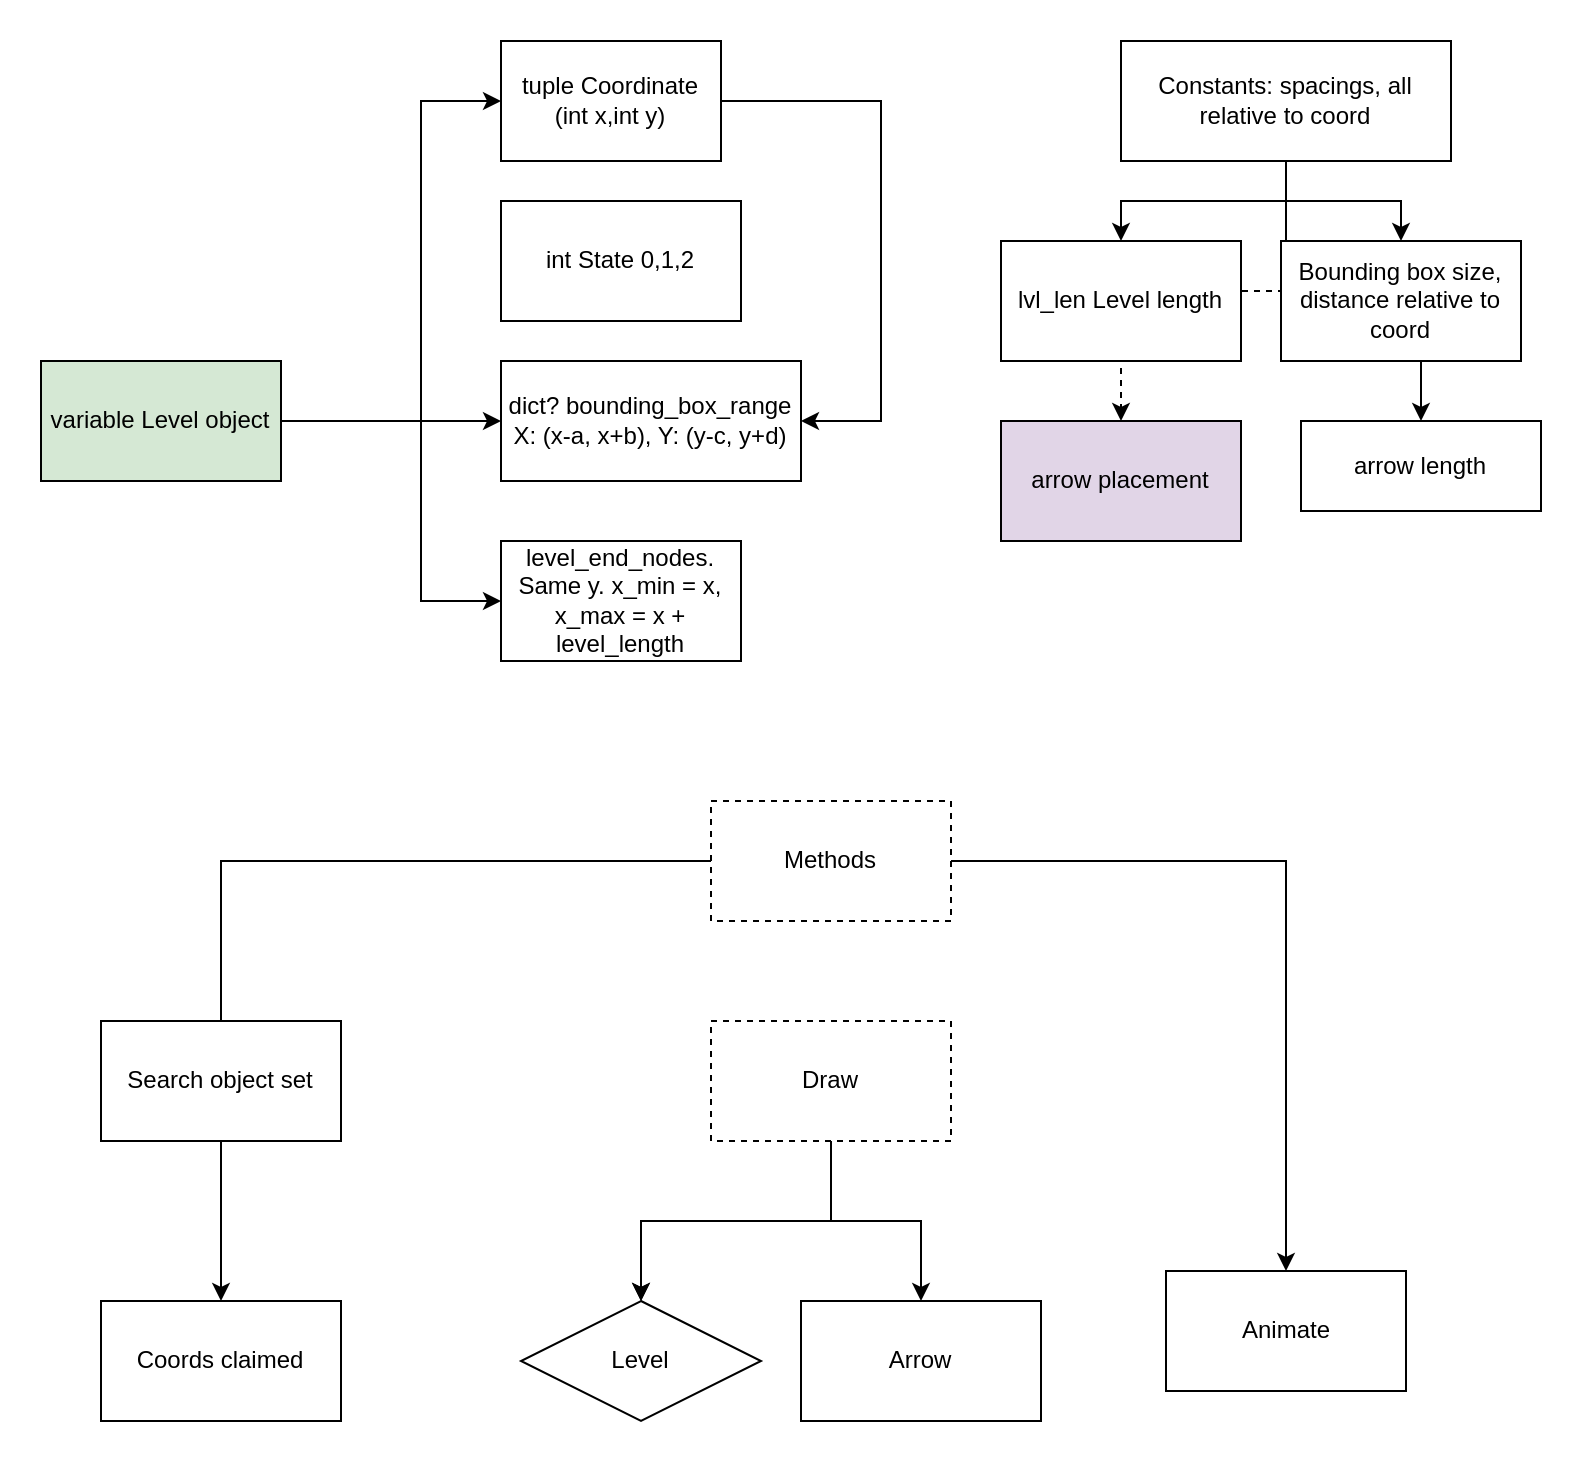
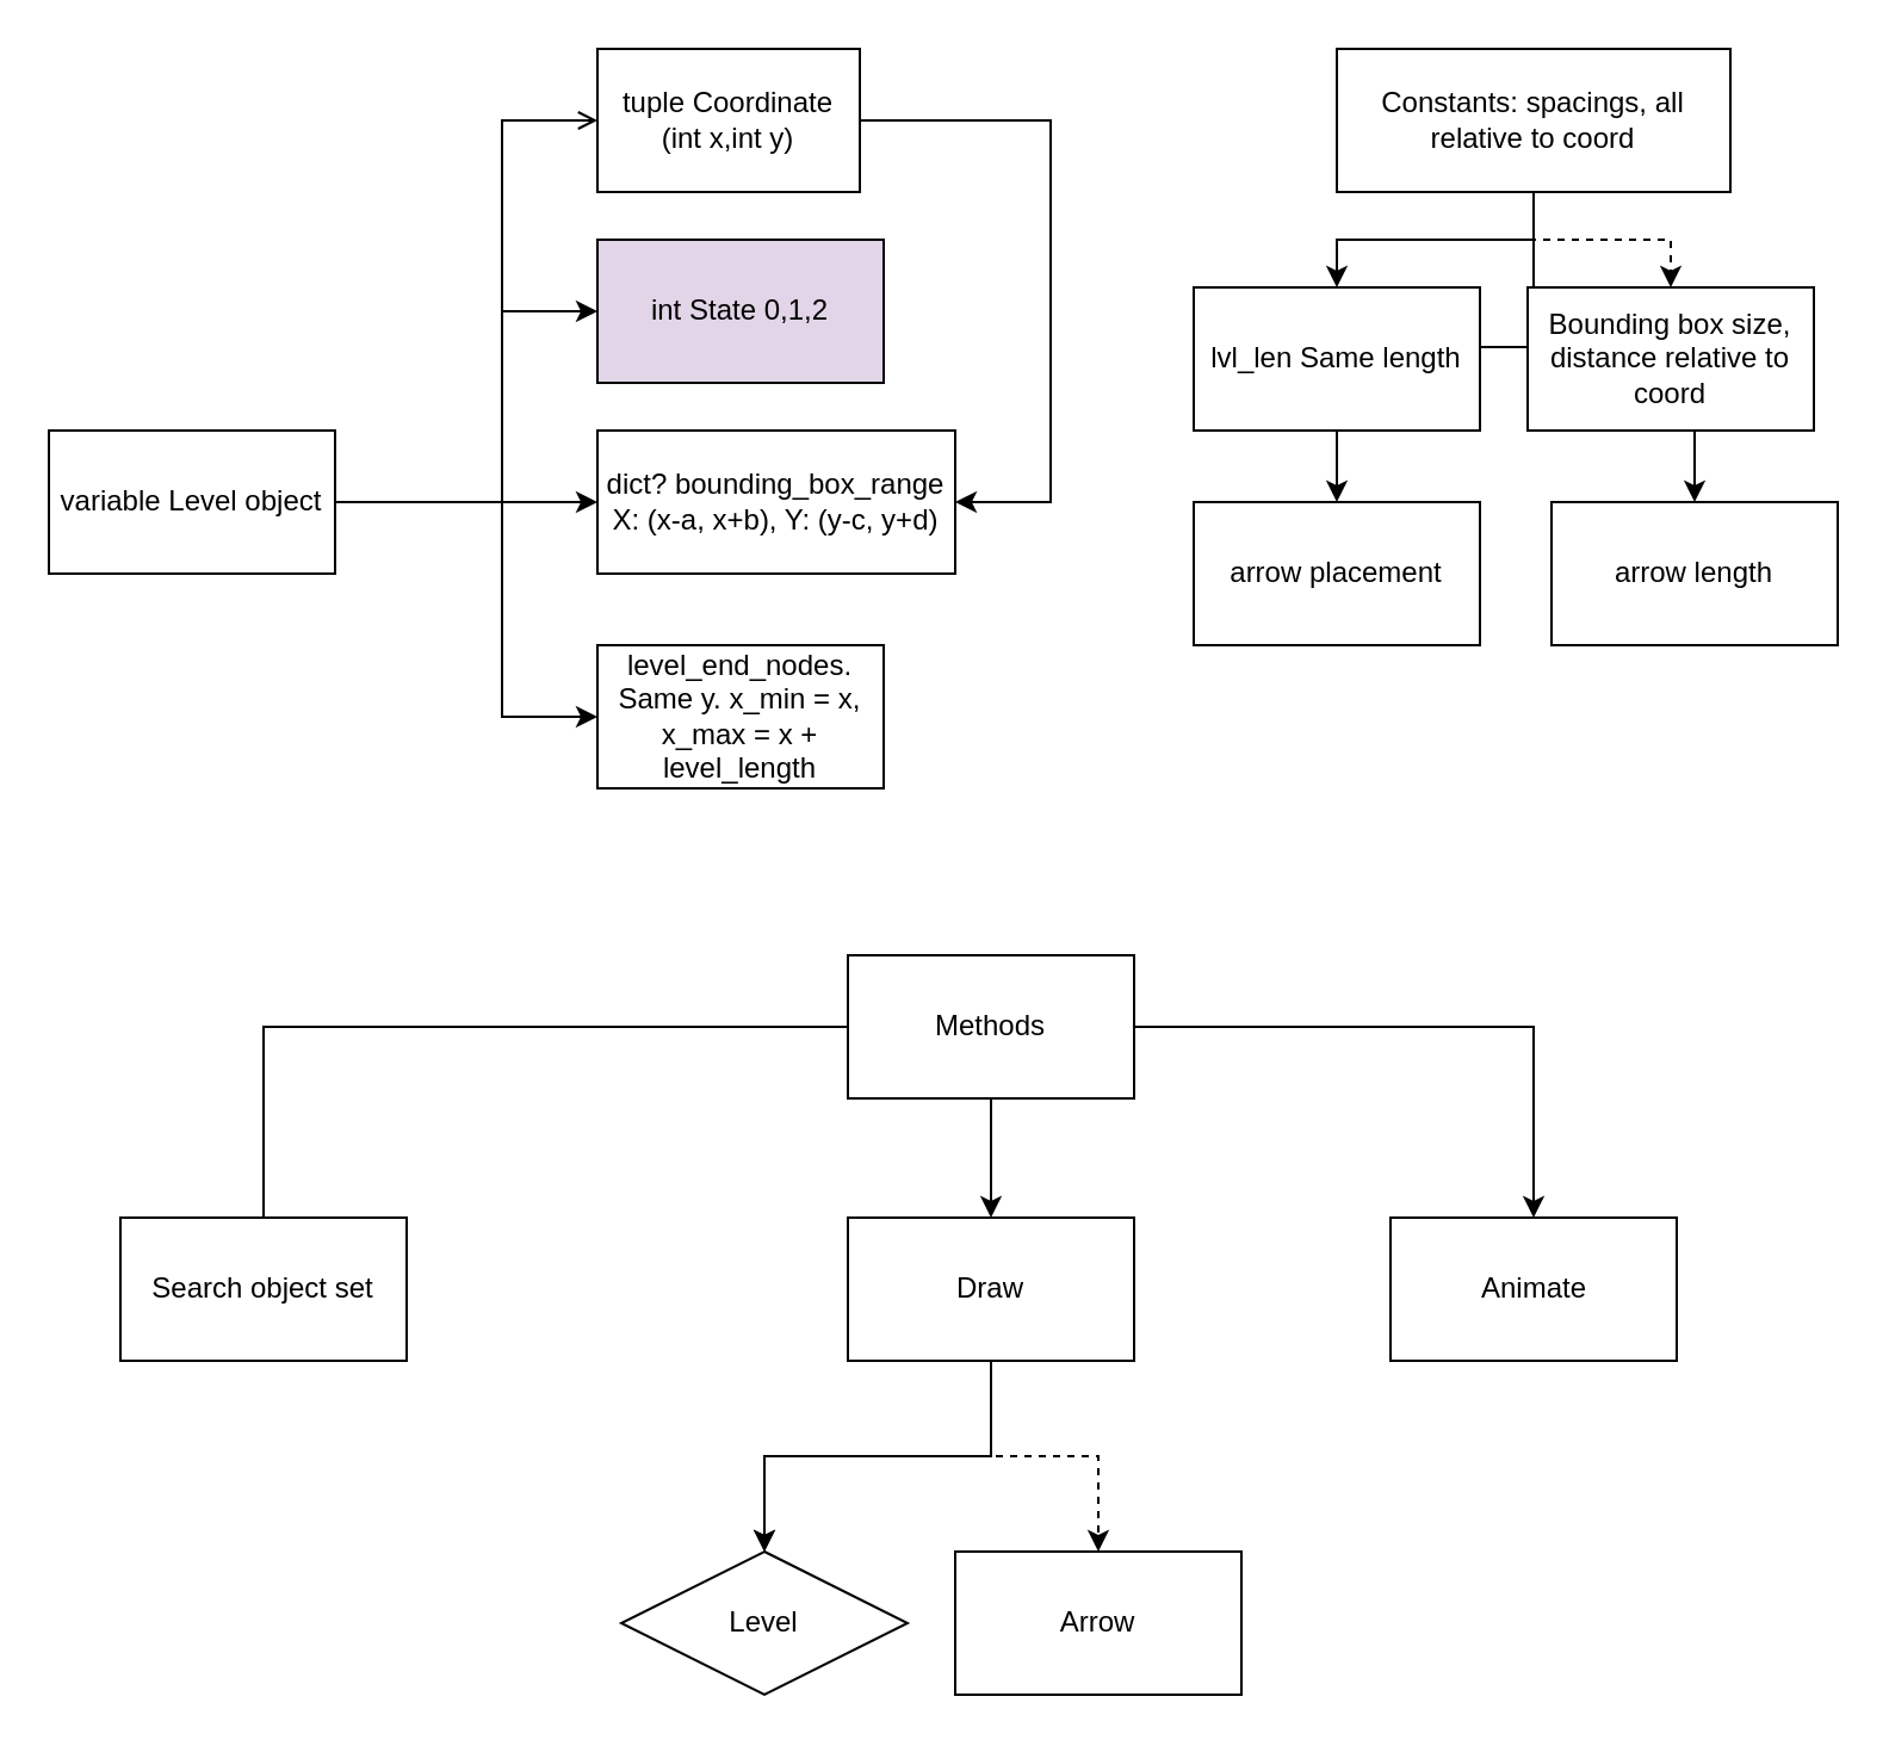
  <mxCell id="0" />
  <mxCell id="1" parent="0" />
- <mxCell id="2" value="" style="edgeStyle=orthogonalEdgeStyle;rounded=0;orthogonalLoop=1;jettySize=auto;html=1;entryX=0;entryY=0.5;entryDx=0;entryDy=0;" parent="1" source="6" target="8" edge="1"><mxGeometry relative="1" as="geometry"><Array as="points"><mxPoint x="210" y="210" /><mxPoint x="210" y="50" /></Array></mxGeometry></mxCell>
+ <mxCell id="2" value="" style="edgeStyle=orthogonalEdgeStyle;rounded=0;orthogonalLoop=1;jettySize=auto;html=1;entryX=0;entryY=0.5;entryDx=0;entryDy=0;endArrow=open;" parent="1" source="6" target="8" edge="1"><mxGeometry relative="1" as="geometry"><Array as="points"><mxPoint x="210" y="210" /><mxPoint x="210" y="50" /></Array></mxGeometry></mxCell>
+ <mxCell id="3" style="edgeStyle=orthogonalEdgeStyle;rounded=0;orthogonalLoop=1;jettySize=auto;html=1;entryX=0;entryY=0.5;entryDx=0;entryDy=0;" parent="1" source="6" target="9" edge="1"><mxGeometry relative="1" as="geometry"><Array as="points"><mxPoint x="210" y="210" /><mxPoint x="210" y="130" /></Array></mxGeometry></mxCell>
  <mxCell id="4" value="" style="edgeStyle=orthogonalEdgeStyle;rounded=0;orthogonalLoop=1;jettySize=auto;html=1;" parent="1" source="6" target="10" edge="1"><mxGeometry relative="1" as="geometry" /></mxCell>
  <mxCell id="5" value="" style="edgeStyle=orthogonalEdgeStyle;rounded=0;orthogonalLoop=1;jettySize=auto;html=1;" parent="1" source="6" target="11" edge="1"><mxGeometry relative="1" as="geometry"><Array as="points"><mxPoint x="210" y="210" /><mxPoint x="210" y="300" /></Array></mxGeometry></mxCell>
- <mxCell id="6" value="variable Level object" style="whiteSpace=wrap;html=1;fillColor=#d5e8d4;" parent="1" vertex="1"><mxGeometry x="20" y="180" width="120" height="60" as="geometry" /></mxCell>
+ <mxCell id="6" value="variable Level object" style="whiteSpace=wrap;html=1;" parent="1" vertex="1"><mxGeometry x="20" y="180" width="120" height="60" as="geometry" /></mxCell>
  <mxCell id="7" style="edgeStyle=orthogonalEdgeStyle;rounded=0;orthogonalLoop=1;jettySize=auto;html=1;entryX=1;entryY=0.5;entryDx=0;entryDy=0;" parent="1" source="8" target="10" edge="1"><mxGeometry relative="1" as="geometry"><Array as="points"><mxPoint x="440" y="50" /><mxPoint x="440" y="210" /></Array></mxGeometry></mxCell>
  <mxCell id="8" value="tuple Coordinate (int x,int y)" style="whiteSpace=wrap;html=1;" parent="1" vertex="1"><mxGeometry x="250" y="20" width="110" height="60" as="geometry" /></mxCell>
- <mxCell id="9" value="int State 0,1,2" style="whiteSpace=wrap;html=1;" parent="1" vertex="1"><mxGeometry x="250" y="100" width="120" height="60" as="geometry" /></mxCell>
+ <mxCell id="9" value="int State 0,1,2" style="whiteSpace=wrap;html=1;fillColor=#e1d5e7;" parent="1" vertex="1"><mxGeometry x="250" y="100" width="120" height="60" as="geometry" /></mxCell>
  <mxCell id="10" value="dict? bounding_box_range X: (x-a, x+b), Y: (y-c, y+d)" style="whiteSpace=wrap;html=1;" parent="1" vertex="1"><mxGeometry x="250" y="180" width="150" height="60" as="geometry" /></mxCell>
  <mxCell id="11" value="level_end_nodes. Same y. x_min = x, x_max = x + level_length" style="whiteSpace=wrap;html=1;" parent="1" vertex="1"><mxGeometry x="250" y="270" width="120" height="60" as="geometry" /></mxCell>
  <mxCell id="12" value="" style="edgeStyle=orthogonalEdgeStyle;rounded=0;orthogonalLoop=1;jettySize=auto;html=1;" parent="1" source="16" target="17" edge="1"><mxGeometry relative="1" as="geometry"><Array as="points"><mxPoint x="643" y="100" /><mxPoint x="560" y="100" /></Array></mxGeometry></mxCell>
- <mxCell id="13" value="" style="edgeStyle=orthogonalEdgeStyle;rounded=0;orthogonalLoop=1;jettySize=auto;html=1;" edge="1" parent="1" source="16" target="18"><mxGeometry relative="1" as="geometry" /></mxCell>
- <mxCell id="14" value="" style="edgeStyle=orthogonalEdgeStyle;rounded=0;orthogonalLoop=1;jettySize=auto;html=1;dashed=1;" edge="1" parent="1" source="16" target="19"><mxGeometry relative="1" as="geometry" /></mxCell>
+ <mxCell id="13" value="" style="edgeStyle=orthogonalEdgeStyle;rounded=0;orthogonalLoop=1;jettySize=auto;html=1;dashed=1;" edge="1" parent="1" source="16" target="18"><mxGeometry relative="1" as="geometry" /></mxCell>
+ <mxCell id="14" value="" style="edgeStyle=orthogonalEdgeStyle;rounded=0;orthogonalLoop=1;jettySize=auto;html=1;" edge="1" parent="1" source="16" target="19"><mxGeometry relative="1" as="geometry" /></mxCell>
  <mxCell id="15" value="" style="edgeStyle=orthogonalEdgeStyle;rounded=0;orthogonalLoop=1;jettySize=auto;html=1;" edge="1" parent="1" source="16" target="20"><mxGeometry relative="1" as="geometry" /></mxCell>
  <mxCell id="16" value="Constants: spacings, all relative to coord" style="whiteSpace=wrap;html=1;" parent="1" vertex="1"><mxGeometry x="560" y="20" width="165" height="60" as="geometry" /></mxCell>
- <mxCell id="17" value="lvl_len Level length" style="whiteSpace=wrap;html=1;" parent="1" vertex="1"><mxGeometry x="500" y="120" width="120" height="60" as="geometry" /></mxCell>
+ <mxCell id="17" value="lvl_len Same length" style="whiteSpace=wrap;html=1;" parent="1" vertex="1"><mxGeometry x="500" y="120" width="120" height="60" as="geometry" /></mxCell>
  <mxCell id="18" value="Bounding box size, distance relative to coord" style="whiteSpace=wrap;html=1;" vertex="1" parent="1"><mxGeometry x="640" y="120" width="120" height="60" as="geometry" /></mxCell>
- <mxCell id="19" value="arrow placement" style="whiteSpace=wrap;html=1;fillColor=#e1d5e7;" vertex="1" parent="1"><mxGeometry x="500" y="210" width="120" height="60" as="geometry" /></mxCell>
- <mxCell id="20" value="arrow length" style="whiteSpace=wrap;html=1;" vertex="1" parent="1"><mxGeometry x="650" y="210" width="120" height="45" as="geometry" /></mxCell>
+ <mxCell id="19" value="arrow placement" style="whiteSpace=wrap;html=1;" vertex="1" parent="1"><mxGeometry x="500" y="210" width="120" height="60" as="geometry" /></mxCell>
+ <mxCell id="20" value="arrow length" style="whiteSpace=wrap;html=1;" vertex="1" parent="1"><mxGeometry x="650" y="210" width="120" height="60" as="geometry" /></mxCell>
  <mxCell id="21" value="" style="edgeStyle=orthogonalEdgeStyle;rounded=0;orthogonalLoop=1;jettySize=auto;html=1;" edge="1" parent="1" source="24" target="25"><mxGeometry relative="1" as="geometry" /></mxCell>
+ <mxCell id="22" value="" style="edgeStyle=orthogonalEdgeStyle;rounded=0;orthogonalLoop=1;jettySize=auto;html=1;" edge="1" parent="1" source="24" target="29"><mxGeometry relative="1" as="geometry" /></mxCell>
  <mxCell id="23" value="" style="edgeStyle=orthogonalEdgeStyle;rounded=0;orthogonalLoop=1;jettySize=auto;html=1;endArrow=none;" edge="1" parent="1" source="24" target="31"><mxGeometry relative="1" as="geometry" /></mxCell>
- <mxCell id="24" value="Methods" style="rounded=0;whiteSpace=wrap;html=1;dashed=1;" vertex="1" parent="1"><mxGeometry x="355" y="400" width="120" height="60" as="geometry" /></mxCell>
- <mxCell id="25" value="Animate" style="whiteSpace=wrap;html=1;rounded=0;" vertex="1" parent="1"><mxGeometry x="582.5" y="635" width="120" height="60" as="geometry" /></mxCell>
+ <mxCell id="24" value="Methods" style="rounded=0;whiteSpace=wrap;html=1;" vertex="1" parent="1"><mxGeometry x="355" y="400" width="120" height="60" as="geometry" /></mxCell>
+ <mxCell id="25" value="Animate" style="whiteSpace=wrap;html=1;rounded=0;" vertex="1" parent="1"><mxGeometry x="582.5" y="510" width="120" height="60" as="geometry" /></mxCell>
  <mxCell id="26" value="" style="edgeStyle=orthogonalEdgeStyle;rounded=0;orthogonalLoop=1;jettySize=auto;html=1;" edge="1" parent="1" source="29" target="33"><mxGeometry relative="1" as="geometry" /></mxCell>
  <mxCell id="27" value="" style="edgeStyle=orthogonalEdgeStyle;rounded=0;orthogonalLoop=1;jettySize=auto;html=1;" edge="1" parent="1" source="29" target="33"><mxGeometry relative="1" as="geometry" /></mxCell>
- <mxCell id="28" value="" style="edgeStyle=orthogonalEdgeStyle;rounded=0;orthogonalLoop=1;jettySize=auto;html=1;" edge="1" parent="1" source="29" target="34"><mxGeometry relative="1" as="geometry" /></mxCell>
- <mxCell id="29" value="Draw" style="whiteSpace=wrap;html=1;rounded=0;dashed=1;" vertex="1" parent="1"><mxGeometry x="355" y="510" width="120" height="60" as="geometry" /></mxCell>
- <mxCell id="30" value="" style="edgeStyle=orthogonalEdgeStyle;rounded=0;orthogonalLoop=1;jettySize=auto;html=1;" edge="1" parent="1" source="31" target="32"><mxGeometry relative="1" as="geometry" /></mxCell>
+ <mxCell id="28" value="" style="edgeStyle=orthogonalEdgeStyle;rounded=0;orthogonalLoop=1;jettySize=auto;html=1;dashed=1;" edge="1" parent="1" source="29" target="34"><mxGeometry relative="1" as="geometry" /></mxCell>
+ <mxCell id="29" value="Draw" style="whiteSpace=wrap;html=1;rounded=0;" vertex="1" parent="1"><mxGeometry x="355" y="510" width="120" height="60" as="geometry" /></mxCell>
  <mxCell id="31" value="Search object set" style="whiteSpace=wrap;html=1;rounded=0;" vertex="1" parent="1"><mxGeometry x="50" y="510" width="120" height="60" as="geometry" /></mxCell>
- <mxCell id="32" value="Coords claimed" style="whiteSpace=wrap;html=1;rounded=0;" vertex="1" parent="1"><mxGeometry x="50" y="650" width="120" height="60" as="geometry" /></mxCell>
  <mxCell id="33" value="Level" style="rhombus;whiteSpace=wrap;html=1;" vertex="1" parent="1"><mxGeometry x="260" y="650" width="120" height="60" as="geometry" /></mxCell>
  <mxCell id="34" value="Arrow" style="whiteSpace=wrap;html=1;rounded=0;" vertex="1" parent="1"><mxGeometry x="400" y="650" width="120" height="60" as="geometry" /></mxCell>
